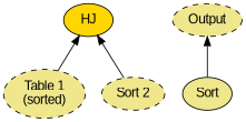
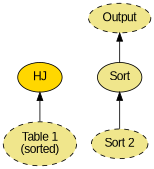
  digraph {
    fontname="Liberation Sans"
    rankdir=BT
    node [fillcolor=khaki fontname="Liberation Sans" shape=ellipse style="dashed,filled"]
    edge [fontname="Liberation Sans"]
    n1 [label="Table 1\n(sorted)"]
    n2 [fillcolor=gold label=HJ style=filled]
    n3 [label="Sort 2"]
    n4 [label=Sort style=filled]
    n5 [label=Output]
    n1 -> n2
-   n3 -> n2
+   n3 -> n4
    n4 -> n5
  }
